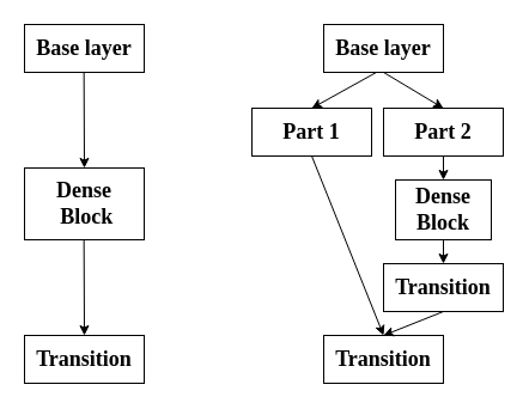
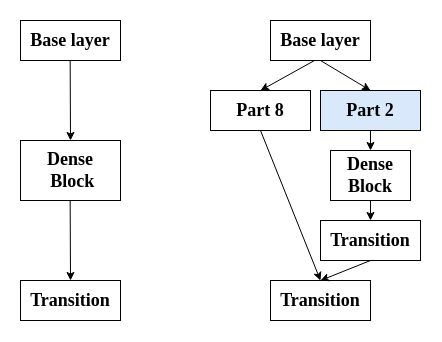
  <mxCell id="0" />
  <mxCell id="1" parent="0" />
  <mxCell id="2" value="&lt;b&gt;&lt;font face=&quot;Times New Roman&quot; style=&quot;font-size: 18px&quot;&gt;Dense&lt;br&gt;&amp;nbsp;Block&lt;/font&gt;&lt;/b&gt;" style="rounded=0;whiteSpace=wrap;html=1;" vertex="1" parent="1"><mxGeometry x="20" y="140" width="100" height="60" as="geometry" /></mxCell>
  <mxCell id="3" value="" style="endArrow=classic;html=1;entryX=0.5;entryY=0;entryDx=0;entryDy=0;" edge="1" parent="1" target="2"><mxGeometry width="50" height="50" relative="1" as="geometry"><mxPoint x="69.66" y="60" as="sourcePoint" /><mxPoint x="69.66" y="110" as="targetPoint" /></mxGeometry></mxCell>
  <mxCell id="4" value="" style="endArrow=classic;html=1;" edge="1" parent="1"><mxGeometry width="50" height="50" relative="1" as="geometry"><mxPoint x="69.66" y="200" as="sourcePoint" /><mxPoint x="70" y="280" as="targetPoint" /></mxGeometry></mxCell>
  <mxCell id="5" value="&lt;font size=&quot;1&quot; face=&quot;Times New Roman&quot;&gt;&lt;b style=&quot;font-size: 18px&quot;&gt;Base layer&lt;/b&gt;&lt;/font&gt;" style="rounded=0;whiteSpace=wrap;html=1;" vertex="1" parent="1"><mxGeometry x="270" y="20" width="100" height="40" as="geometry" /></mxCell>
  <mxCell id="6" value="&lt;b&gt;&lt;font face=&quot;Times New Roman&quot; style=&quot;font-size: 18px&quot;&gt;Dense Block&lt;/font&gt;&lt;/b&gt;" style="rounded=0;whiteSpace=wrap;html=1;" vertex="1" parent="1"><mxGeometry x="330" y="150" width="80" height="50" as="geometry" /></mxCell>
  <mxCell id="7" value="&lt;font face=&quot;Times New Roman&quot;&gt;&lt;span style=&quot;font-size: 18px&quot;&gt;&lt;b&gt;Transition&lt;/b&gt;&lt;/span&gt;&lt;/font&gt;" style="rounded=0;whiteSpace=wrap;html=1;" vertex="1" parent="1"><mxGeometry x="320" y="220" width="100" height="40" as="geometry" /></mxCell>
  <mxCell id="8" value="&lt;font face=&quot;Times New Roman&quot;&gt;&lt;span style=&quot;font-size: 18px&quot;&gt;&lt;b&gt;Transition&lt;/b&gt;&lt;/span&gt;&lt;/font&gt;" style="rounded=0;whiteSpace=wrap;html=1;" vertex="1" parent="1"><mxGeometry x="270" y="280" width="100" height="40" as="geometry" /></mxCell>
- <mxCell id="9" value="&lt;font face=&quot;Times New Roman&quot;&gt;&lt;span style=&quot;font-size: 18px&quot;&gt;&lt;b&gt;Part 1&lt;/b&gt;&lt;/span&gt;&lt;/font&gt;" style="rounded=0;whiteSpace=wrap;html=1;" vertex="1" parent="1"><mxGeometry x="210" y="90" width="100" height="40" as="geometry" /></mxCell>
- <mxCell id="10" value="&lt;font face=&quot;Times New Roman&quot;&gt;&lt;span style=&quot;font-size: 18px&quot;&gt;&lt;b&gt;Part 2&lt;/b&gt;&lt;/span&gt;&lt;/font&gt;" style="rounded=0;whiteSpace=wrap;html=1;" vertex="1" parent="1"><mxGeometry x="320" y="90" width="100" height="40" as="geometry" /></mxCell>
+ <mxCell id="9" value="&lt;font face=&quot;Times New Roman&quot;&gt;&lt;span style=&quot;font-size: 18px&quot;&gt;&lt;b&gt;Part 8&lt;/b&gt;&lt;/span&gt;&lt;/font&gt;" style="rounded=0;whiteSpace=wrap;html=1;" vertex="1" parent="1"><mxGeometry x="210" y="90" width="100" height="40" as="geometry" /></mxCell>
+ <mxCell id="10" value="&lt;font face=&quot;Times New Roman&quot;&gt;&lt;span style=&quot;font-size: 18px&quot;&gt;&lt;b&gt;Part 2&lt;/b&gt;&lt;/span&gt;&lt;/font&gt;" style="rounded=0;whiteSpace=wrap;html=1;fillColor=#dae8fc;" vertex="1" parent="1"><mxGeometry x="320" y="90" width="100" height="40" as="geometry" /></mxCell>
  <mxCell id="11" value="&lt;font face=&quot;Times New Roman&quot;&gt;&lt;span style=&quot;font-size: 18px&quot;&gt;&lt;b&gt;Transition&lt;/b&gt;&lt;/span&gt;&lt;/font&gt;" style="rounded=0;whiteSpace=wrap;html=1;" vertex="1" parent="1"><mxGeometry x="20" y="280" width="100" height="40" as="geometry" /></mxCell>
  <mxCell id="12" value="&lt;font size=&quot;1&quot; face=&quot;Times New Roman&quot;&gt;&lt;b style=&quot;font-size: 18px&quot;&gt;Base layer&lt;/b&gt;&lt;/font&gt;" style="rounded=0;whiteSpace=wrap;html=1;" vertex="1" parent="1"><mxGeometry x="20" y="20" width="100" height="40" as="geometry" /></mxCell>
  <mxCell id="13" value="" style="endArrow=classic;html=1;entryX=0.5;entryY=0;entryDx=0;entryDy=0;" edge="1" parent="1" target="9"><mxGeometry width="50" height="50" relative="1" as="geometry"><mxPoint x="314" y="60" as="sourcePoint" /><mxPoint x="274" y="90" as="targetPoint" /></mxGeometry></mxCell>
  <mxCell id="14" value="" style="endArrow=classic;html=1;entryX=0.5;entryY=0;entryDx=0;entryDy=0;" edge="1" parent="1" target="10"><mxGeometry width="50" height="50" relative="1" as="geometry"><mxPoint x="320" y="60" as="sourcePoint" /><mxPoint x="360" y="90" as="targetPoint" /></mxGeometry></mxCell>
  <mxCell id="15" value="" style="endArrow=classic;html=1;" edge="1" parent="1"><mxGeometry width="50" height="50" relative="1" as="geometry"><mxPoint x="370" y="130" as="sourcePoint" /><mxPoint x="370" y="150" as="targetPoint" /></mxGeometry></mxCell>
  <mxCell id="16" value="" style="endArrow=classic;html=1;" edge="1" parent="1"><mxGeometry width="50" height="50" relative="1" as="geometry"><mxPoint x="370" y="200" as="sourcePoint" /><mxPoint x="370" y="220" as="targetPoint" /></mxGeometry></mxCell>
  <mxCell id="17" value="" style="endArrow=classic;html=1;entryX=0.5;entryY=0;entryDx=0;entryDy=0;" edge="1" parent="1" target="8"><mxGeometry width="50" height="50" relative="1" as="geometry"><mxPoint x="260" y="130" as="sourcePoint" /><mxPoint x="320" y="260" as="targetPoint" /></mxGeometry></mxCell>
  <mxCell id="18" value="" style="endArrow=classic;html=1;" edge="1" parent="1"><mxGeometry width="50" height="50" relative="1" as="geometry"><mxPoint x="370" y="260" as="sourcePoint" /><mxPoint x="320" y="280" as="targetPoint" /></mxGeometry></mxCell>
